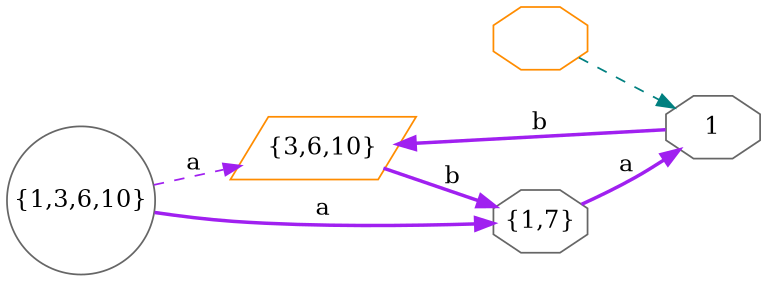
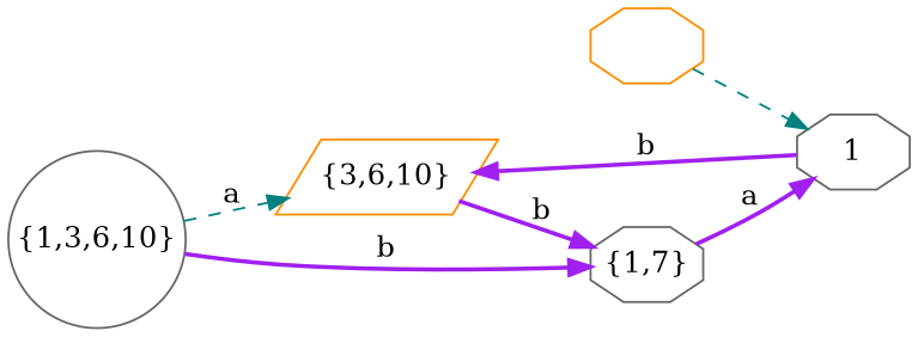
  digraph {
    rankdir=LR
    node [color=gray40 margin=0 shape=octagon]
    edge [color=purple style=bold]
    "{3,6,10}" [color=darkorange shape=parallelogram]
    "{1,7}"
    1
    "{1,3,6,10}" [shape=circle]
    " " [color=darkorange]
    "{3,6,10}" -> "{1,7}" [label=b]
    "{1,7}" -> 1 [label=a]
    1 -> "{3,6,10}" [label=b]
-   "{1,3,6,10}" -> "{3,6,10}" [label=a style=dashed]
-   "{1,3,6,10}" -> "{1,7}" [label=a]
+   "{1,3,6,10}" -> "{3,6,10}" [color=teal label=a style=dashed]
+   "{1,3,6,10}" -> "{1,7}" [label=b]
    " " -> 1 [color=teal style=dashed]
  }
